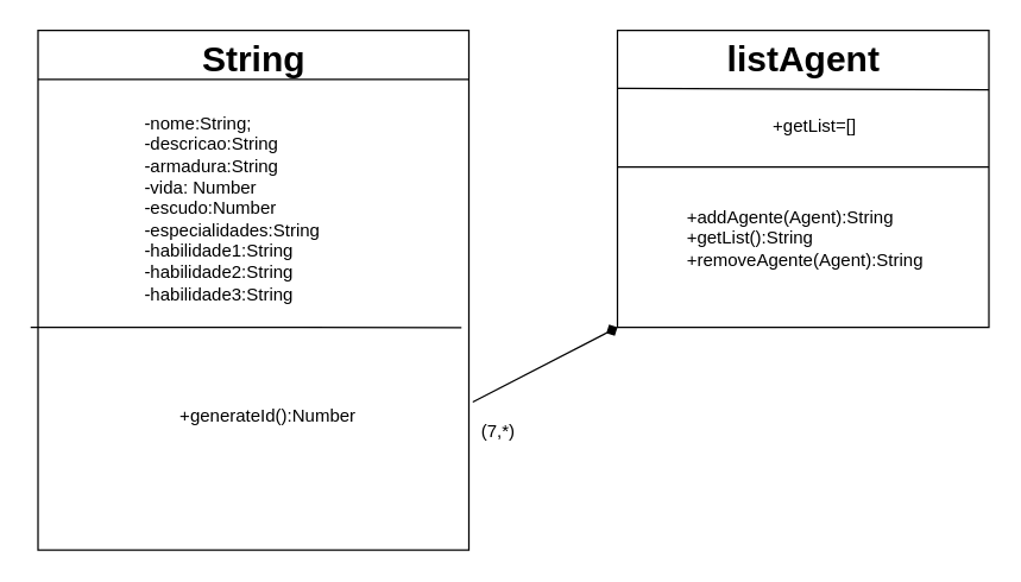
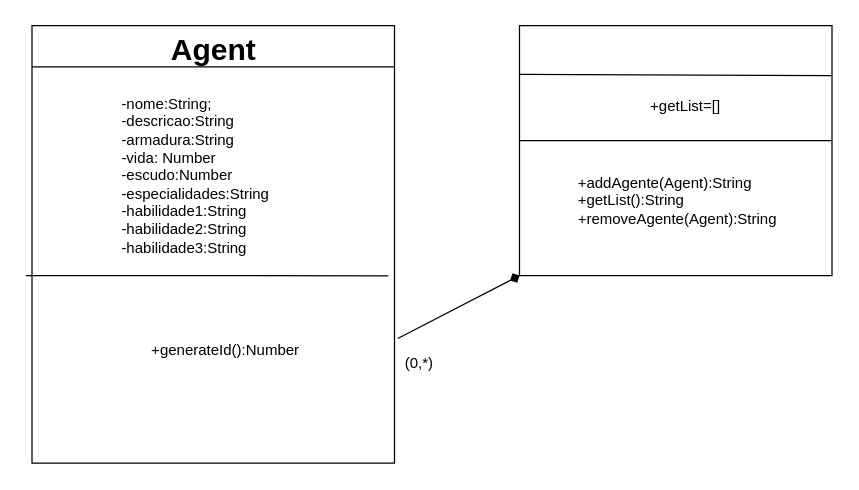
  <mxCell id="0" />
  <mxCell id="1" parent="0" />
  <mxCell id="2" value="" style="rounded=0;whiteSpace=wrap;html=1;" parent="1" vertex="1"><mxGeometry x="25" y="20" width="290" height="350" as="geometry" /></mxCell>
  <mxCell id="3" value="" style="endArrow=none;html=1;exitX=0;exitY=0.094;exitDx=0;exitDy=0;exitPerimeter=0;" parent="1" source="2" edge="1"><mxGeometry width="50" height="50" relative="1" as="geometry"><mxPoint x="265" y="100" as="sourcePoint" /><mxPoint x="315" y="53" as="targetPoint" /></mxGeometry></mxCell>
  <mxCell id="4" value="-nome:String;&lt;br&gt;-descricao:String&lt;br&gt;-armadura:String&lt;br&gt;-vida: Number&lt;br&gt;-escudo:Number&lt;br&gt;-especialidades:String&lt;br&gt;-habilidade1:String&lt;br&gt;-habilidade2:String&lt;br&gt;-habilidade3:String" style="text;html=1;strokeColor=none;fillColor=none;align=left;verticalAlign=middle;whiteSpace=wrap;rounded=0;" parent="1" vertex="1"><mxGeometry x="95" y="80" width="150" height="120" as="geometry" /></mxCell>
  <mxCell id="5" value="" style="endArrow=none;html=1;exitX=0;exitY=0.094;exitDx=0;exitDy=0;exitPerimeter=0;" parent="1" edge="1"><mxGeometry width="50" height="50" relative="1" as="geometry"><mxPoint x="20" y="220" as="sourcePoint" /><mxPoint x="310" y="220.1" as="targetPoint" /></mxGeometry></mxCell>
  <mxCell id="6" value="+generateId():Number" style="text;html=1;strokeColor=none;fillColor=none;align=center;verticalAlign=middle;whiteSpace=wrap;rounded=0;" parent="1" vertex="1"><mxGeometry x="110" y="240" width="140" height="80" as="geometry" /></mxCell>
  <mxCell id="7" value="" style="rounded=0;whiteSpace=wrap;html=1;" parent="1" vertex="1"><mxGeometry x="415" y="20" width="250" height="200" as="geometry" /></mxCell>
- <mxCell id="8" value="listAgent" style="text;strokeColor=none;fillColor=none;html=1;fontSize=24;fontStyle=1;verticalAlign=middle;align=center;" parent="1" vertex="1"><mxGeometry x="490" y="20" width="100" height="40" as="geometry" /></mxCell>
  <mxCell id="9" value="" style="endArrow=none;html=1;exitX=0;exitY=0.195;exitDx=0;exitDy=0;exitPerimeter=0;" parent="1" source="7" edge="1"><mxGeometry width="50" height="50" relative="1" as="geometry"><mxPoint x="435" y="70" as="sourcePoint" /><mxPoint x="665" y="60" as="targetPoint" /></mxGeometry></mxCell>
  <mxCell id="10" value="+getList=[]&lt;br&gt;" style="text;html=1;strokeColor=none;fillColor=none;align=center;verticalAlign=middle;whiteSpace=wrap;rounded=0;" parent="1" vertex="1"><mxGeometry x="475" y="60" width="146.25" height="50" as="geometry" /></mxCell>
  <mxCell id="11" value="" style="endArrow=none;html=1;exitX=0;exitY=0.195;exitDx=0;exitDy=0;exitPerimeter=0;" parent="1" edge="1"><mxGeometry width="50" height="50" relative="1" as="geometry"><mxPoint x="415" y="112" as="sourcePoint" /><mxPoint x="665" y="112" as="targetPoint" /></mxGeometry></mxCell>
  <mxCell id="12" value="&lt;span style=&quot;color: rgba(0, 0, 0, 0); font-family: monospace; font-size: 0px; text-align: start;&quot;&gt;%3CmxGraphModel%3E%3Croot%3E%3CmxCell%20id%3D%220%22%2F%3E%3CmxCell%20id%3D%221%22%20parent%3D%220%22%2F%3E%3CmxCell%20id%3D%222%22%20value%3D%22%22%20style%3D%22endArrow%3Dnone%3Bhtml%3D1%3BentryX%3D1.005%3BentryY%3D0.185%3BentryDx%3D0%3BentryDy%3D0%3BentryPerimeter%3D0%3BexitX%3D0%3BexitY%3D0.195%3BexitDx%3D0%3BexitDy%3D0%3BexitPerimeter%3D0%3B%22%20edge%3D%221%22%20parent%3D%221%22%3E%3CmxGeometry%20width%3D%2250%22%20height%3D%2250%22%20relative%3D%221%22%20as%3D%22geometry%22%3E%3CmxPoint%20x%3D%22410%22%20y%3D%2269%22%20as%3D%22sourcePoint%22%2F%3E%3CmxPoint%20x%3D%22661.25%22%20y%3D%2267%22%20as%3D%22targetPoint%22%2F%3E%3C%2FmxGeometry%3E%3C%2FmxCell%3E%3C%2Froot%3E%3C%2FmxGraphModel%3E&lt;/span&gt;" style="text;html=1;strokeColor=none;fillColor=none;align=center;verticalAlign=middle;whiteSpace=wrap;rounded=0;" parent="1" vertex="1"><mxGeometry x="475" y="125" width="160" height="65" as="geometry" /></mxCell>
  <mxCell id="13" value="&lt;span style=&quot;color: rgba(0, 0, 0, 0); font-family: monospace; font-size: 0px; text-align: start;&quot;&gt;%3CmxGraphModel%3E%3Croot%3E%3CmxCell%20id%3D%220%22%2F%3E%3CmxCell%20id%3D%221%22%20parent%3D%220%22%2F%3E%3CmxCell%20id%3D%222%22%20value%3D%22%22%20style%3D%22endArrow%3Dnone%3Bhtml%3D1%3BentryX%3D1.005%3BentryY%3D0.185%3BentryDx%3D0%3BentryDy%3D0%3BentryPerimeter%3D0%3BexitX%3D0%3BexitY%3D0.195%3BexitDx%3D0%3BexitDy%3D0%3BexitPerimeter%3D0%3B%22%20edge%3D%221%22%20parent%3D%221%22%3E%3CmxGeometry%20width%3D%2250%22%20height%3D%2250%22%20relative%3D%221%22%20as%3D%22geometry%22%3E%3CmxPoint%20x%3D%22410%22%20y%3D%2269%22%20as%3D%22sourcePoint%22%2F%3E%3CmxPoint%20x%3D%22661.25%22%20y%3D%2267%22%20as%3D%22targetPoint%22%2F%3E%3C%2FmxGeometry%3E%3C%2FmxCell%3E%3C%2Froot%3E%3C%2FmxGraphModel%3E&lt;/span&gt;" style="text;html=1;strokeColor=none;fillColor=none;align=center;verticalAlign=middle;whiteSpace=wrap;rounded=0;" parent="1" vertex="1"><mxGeometry x="495" y="125" width="60" height="30" as="geometry" /></mxCell>
  <mxCell id="14" value="&lt;font color=&quot;#000000&quot;&gt;+addAgente(Agent):String&lt;br&gt;+getList():String&lt;br&gt;+removeAgente(Agent):String&lt;/font&gt;" style="text;html=1;strokeColor=none;fillColor=none;align=left;verticalAlign=middle;whiteSpace=wrap;rounded=0;fontColor=#FFFFFF;" parent="1" vertex="1"><mxGeometry x="460" y="125" width="160" height="70" as="geometry" /></mxCell>
- <mxCell id="15" value="&lt;font color=&quot;#000000&quot;&gt;String&lt;/font&gt;" style="text;strokeColor=none;fillColor=none;html=1;fontSize=24;fontStyle=1;verticalAlign=middle;align=center;fontColor=#FFFFFF;" parent="1" vertex="1"><mxGeometry x="120" y="20" width="100" height="40" as="geometry" /></mxCell>
+ <mxCell id="15" value="&lt;font color=&quot;#000000&quot;&gt;Agent&lt;/font&gt;" style="text;strokeColor=none;fillColor=none;html=1;fontSize=24;fontStyle=1;verticalAlign=middle;align=center;fontColor=#FFFFFF;" parent="1" vertex="1"><mxGeometry x="120" y="20" width="100" height="40" as="geometry" /></mxCell>
  <mxCell id="16" value="" style="endArrow=diamond;html=1;fontColor=#FFFFFF;endFill=1;exitX=1.009;exitY=0.715;exitDx=0;exitDy=0;exitPerimeter=0;entryX=0;entryY=1;entryDx=0;entryDy=0;strokeColor=#000000;" parent="1" source="2" target="7" edge="1"><mxGeometry width="50" height="50" relative="1" as="geometry"><mxPoint x="305" y="150" as="sourcePoint" /><mxPoint x="365" y="110" as="targetPoint" /></mxGeometry></mxCell>
- <mxCell id="17" value="&lt;font color=&quot;#000000&quot;&gt;(7,*)&lt;/font&gt;" style="text;html=1;strokeColor=none;fillColor=none;align=center;verticalAlign=middle;whiteSpace=wrap;rounded=0;fontColor=#FFFFFF;" parent="1" vertex="1"><mxGeometry x="315" y="280" width="40" height="20" as="geometry" /></mxCell>
+ <mxCell id="17" value="&lt;font color=&quot;#000000&quot;&gt;(0,*)&lt;/font&gt;" style="text;html=1;strokeColor=none;fillColor=none;align=center;verticalAlign=middle;whiteSpace=wrap;rounded=0;fontColor=#FFFFFF;" parent="1" vertex="1"><mxGeometry x="315" y="280" width="40" height="20" as="geometry" /></mxCell>
